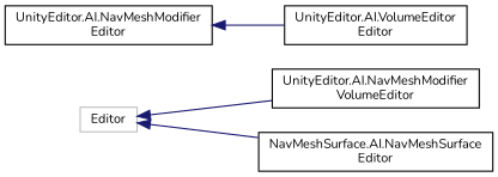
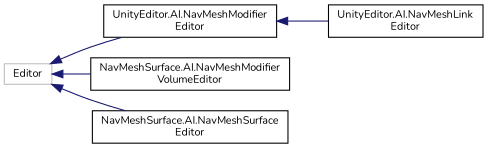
  digraph {
    fontname=Nunito
    rankdir=LR
    node [color=black fillcolor=white fontname=Nunito fontsize=10 shape=record style=filled]
    edge [color=midnightblue dir=back fontname=Nunito fontsize=10 labelfontname=Helvetica labelfontsize=10 style=solid]
    n1 [color=grey75 height=0.2 label=Editor width=0.4]
    n2 [height=0.2 label="UnityEditor.AI.NavMeshModifier\lEditor" width=0.4]
-   n3 [height=0.2 label="UnityEditor.AI.NavMeshModifier\lVolumeEditor" width=0.4]
+   n3 [height=0.2 label="NavMeshSurface.AI.NavMeshModifier\lVolumeEditor" width=0.4]
    n4 [height=0.2 label="NavMeshSurface.AI.NavMeshSurface\lEditor" width=0.4]
-   n5 [height=0.2 label="UnityEditor.AI.VolumeEditor\lEditor" width=0.4]
+   n5 [height=0.2 label="UnityEditor.AI.NavMeshLink\lEditor" width=0.4]
+   n1 -> n2
    n1 -> n3
    n1 -> n4
    n2 -> n5
  }
